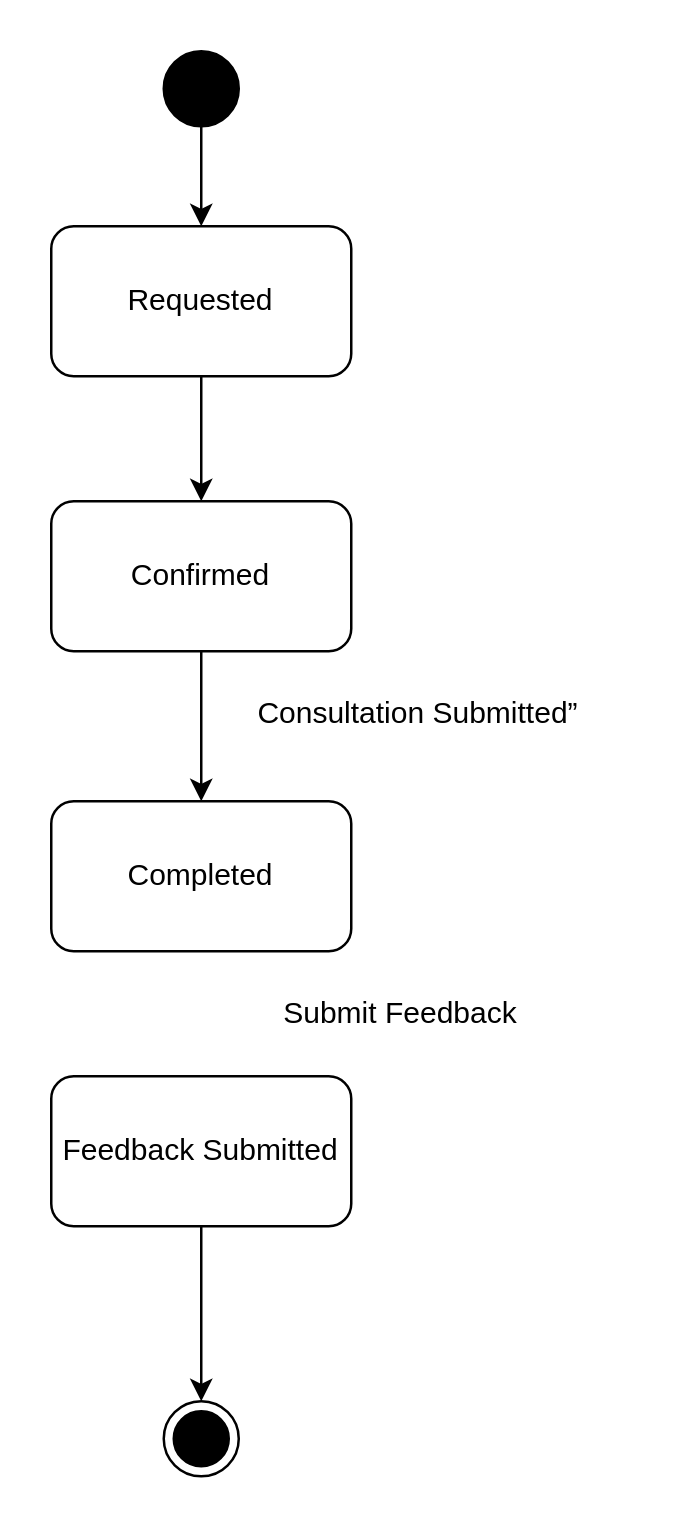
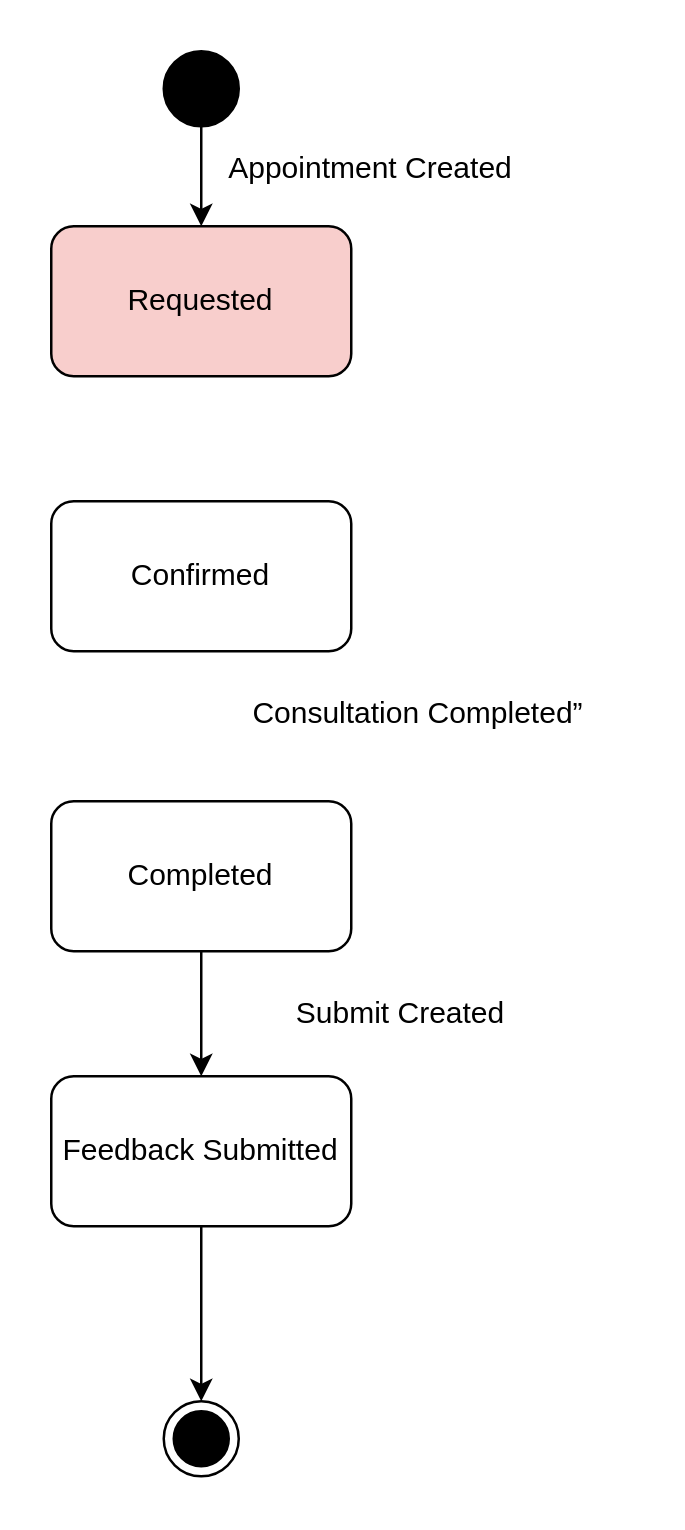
  <mxCell id="0" />
  <mxCell id="1" parent="0" />
  <mxCell id="2" value="" style="edgeStyle=orthogonalEdgeStyle;rounded=0;orthogonalLoop=1;jettySize=auto;html=1;" edge="1" parent="1" source="3" target="6"><mxGeometry relative="1" as="geometry" /></mxCell>
  <mxCell id="3" value="" style="ellipse;fillColor=strokeColor;html=1;" vertex="1" parent="1"><mxGeometry x="65" y="20" width="30" height="30" as="geometry" /></mxCell>
  <mxCell id="4" value="" style="ellipse;html=1;shape=endState;fillColor=strokeColor;" vertex="1" parent="1"><mxGeometry x="65" y="560" width="30" height="30" as="geometry" /></mxCell>
- <mxCell id="5" value="" style="edgeStyle=orthogonalEdgeStyle;rounded=0;orthogonalLoop=1;jettySize=auto;html=1;" edge="1" parent="1" source="6" target="8"><mxGeometry relative="1" as="geometry" /></mxCell>
- <mxCell id="6" value="Requested" style="rounded=1;whiteSpace=wrap;html=1;" vertex="1" parent="1"><mxGeometry x="20" y="90" width="120" height="60" as="geometry" /></mxCell>
- <mxCell id="7" value="" style="edgeStyle=orthogonalEdgeStyle;rounded=0;orthogonalLoop=1;jettySize=auto;html=1;" edge="1" parent="1" source="8" target="10"><mxGeometry relative="1" as="geometry" /></mxCell>
+ <mxCell id="6" value="Requested" style="rounded=1;whiteSpace=wrap;html=1;fillColor=#f8cecc;" vertex="1" parent="1"><mxGeometry x="20" y="90" width="120" height="60" as="geometry" /></mxCell>
  <mxCell id="8" value="Confirmed" style="rounded=1;whiteSpace=wrap;html=1;" vertex="1" parent="1"><mxGeometry x="20" y="200" width="120" height="60" as="geometry" /></mxCell>
+ <mxCell id="9" value="" style="edgeStyle=orthogonalEdgeStyle;rounded=0;orthogonalLoop=1;jettySize=auto;html=1;" edge="1" parent="1" source="10" target="12"><mxGeometry relative="1" as="geometry" /></mxCell>
  <mxCell id="10" value="Completed" style="rounded=1;whiteSpace=wrap;html=1;" vertex="1" parent="1"><mxGeometry x="20" y="320" width="120" height="60" as="geometry" /></mxCell>
  <mxCell id="11" value="" style="edgeStyle=orthogonalEdgeStyle;rounded=0;orthogonalLoop=1;jettySize=auto;html=1;" edge="1" parent="1" source="12" target="4"><mxGeometry relative="1" as="geometry" /></mxCell>
  <mxCell id="12" value="Feedback Submitted" style="rounded=1;whiteSpace=wrap;html=1;" vertex="1" parent="1"><mxGeometry x="20" y="430" width="120" height="60" as="geometry" /></mxCell>
- <mxCell id="14" value="Consultation Submitted”" style="text;strokeColor=none;align=center;fillColor=none;html=1;verticalAlign=middle;whiteSpace=wrap;rounded=0;" vertex="1" parent="1"><mxGeometry x="82" y="270" width="170" height="30" as="geometry" /></mxCell>
- <mxCell id="15" value="Submit Feedback" style="text;strokeColor=none;align=center;fillColor=none;html=1;verticalAlign=middle;whiteSpace=wrap;rounded=0;" vertex="1" parent="1"><mxGeometry x="95" y="390" width="130" height="30" as="geometry" /></mxCell>
+ <mxCell id="13" value="Appointment Created" style="text;strokeColor=none;align=center;fillColor=none;html=1;verticalAlign=middle;whiteSpace=wrap;rounded=0;" vertex="1" parent="1"><mxGeometry x="83" y="52" width="130" height="30" as="geometry" /></mxCell>
+ <mxCell id="14" value="Consultation Completed”" style="text;strokeColor=none;align=center;fillColor=none;html=1;verticalAlign=middle;whiteSpace=wrap;rounded=0;" vertex="1" parent="1"><mxGeometry x="82" y="270" width="170" height="30" as="geometry" /></mxCell>
+ <mxCell id="15" value="Submit Created" style="text;strokeColor=none;align=center;fillColor=none;html=1;verticalAlign=middle;whiteSpace=wrap;rounded=0;" vertex="1" parent="1"><mxGeometry x="95" y="390" width="130" height="30" as="geometry" /></mxCell>
